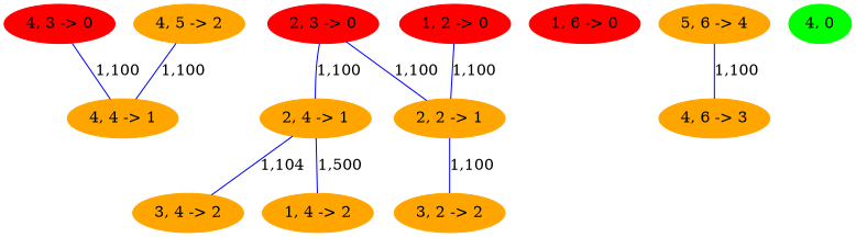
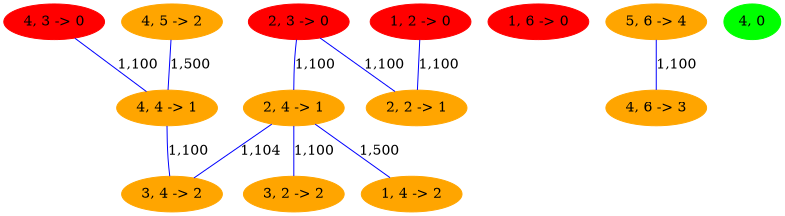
  strict graph {
    node [color=orange style=filled]
    edge [color=blue]
    n1 [color=red label="4, 3 -> 0"]
    n2 [label="4, 4 -> 1"]
    n3 [label="3, 4 -> 2"]
    n4 [color=red label="1, 2 -> 0"]
    n5 [label="2, 2 -> 1"]
    n6 [label="3, 2 -> 2"]
    n7 [color=red label="1, 6 -> 0"]
    n8 [color=red label="2, 3 -> 0"]
    n9 [label="2, 4 -> 1"]
    n10 [label="1, 4 -> 2"]
    n11 [label="4, 5 -> 2"]
    n12 [label="4, 6 -> 3"]
    n13 [label="5, 6 -> 4"]
    n14 [color=green label="4, 0"]
    n1 -- n2 [label="1,100"]
+   n2 -- n3 [label="1,100"]
    n4 -- n5 [label="1,100"]
-   n5 -- n6 [label="1,100"]
+   n9 -- n6 [label="1,100"]
    n8 -- n5 [label="1,100"]
    n8 -- n9 [label="1,100"]
    n9 -- n3 [label="1,104"]
    n9 -- n10 [label="1,500"]
-   n11 -- n2 [label="1,100"]
+   n11 -- n2 [label="1,500"]
    n13 -- n12 [label="1,100"]
  }
